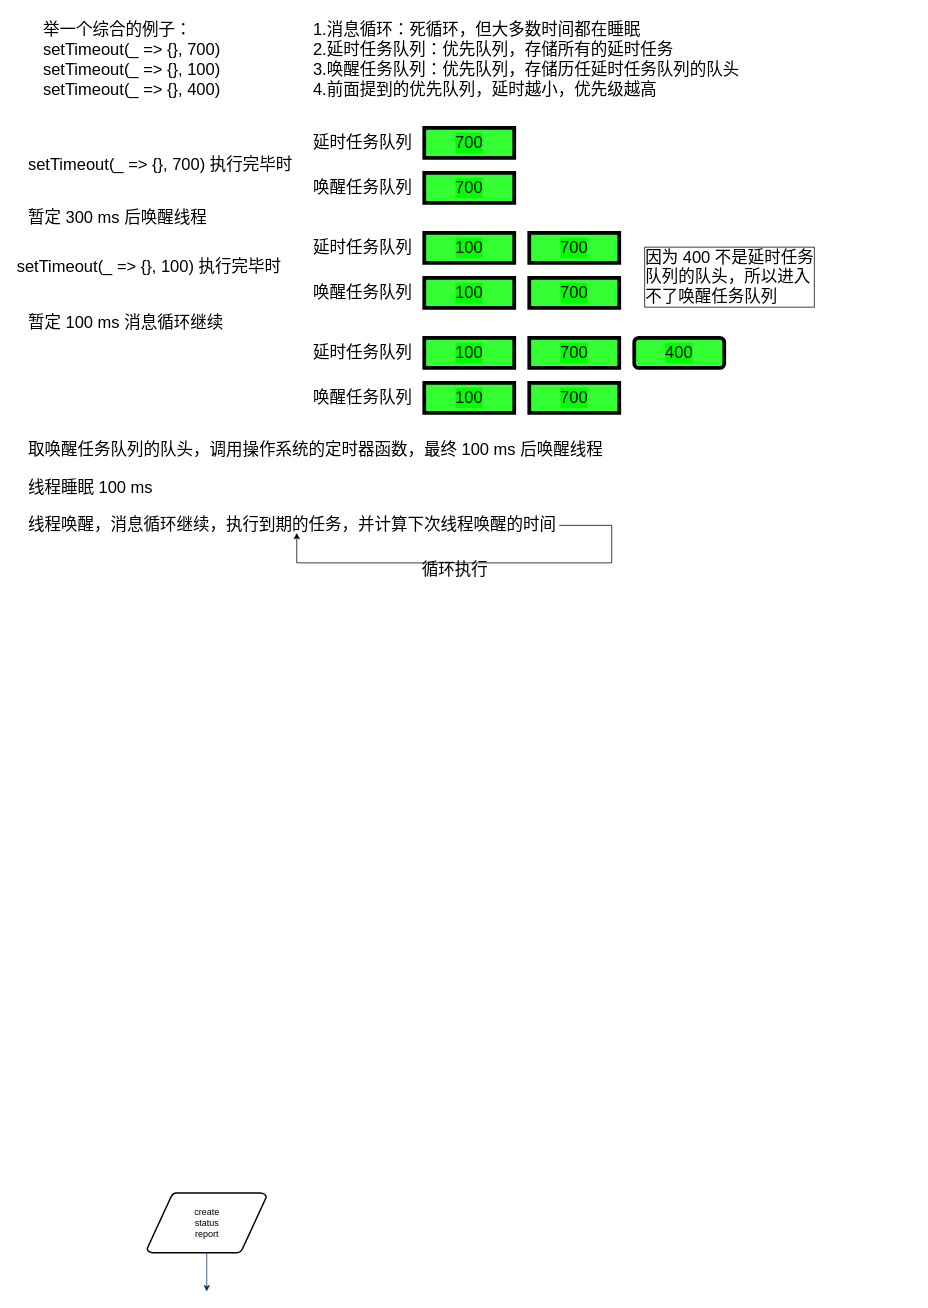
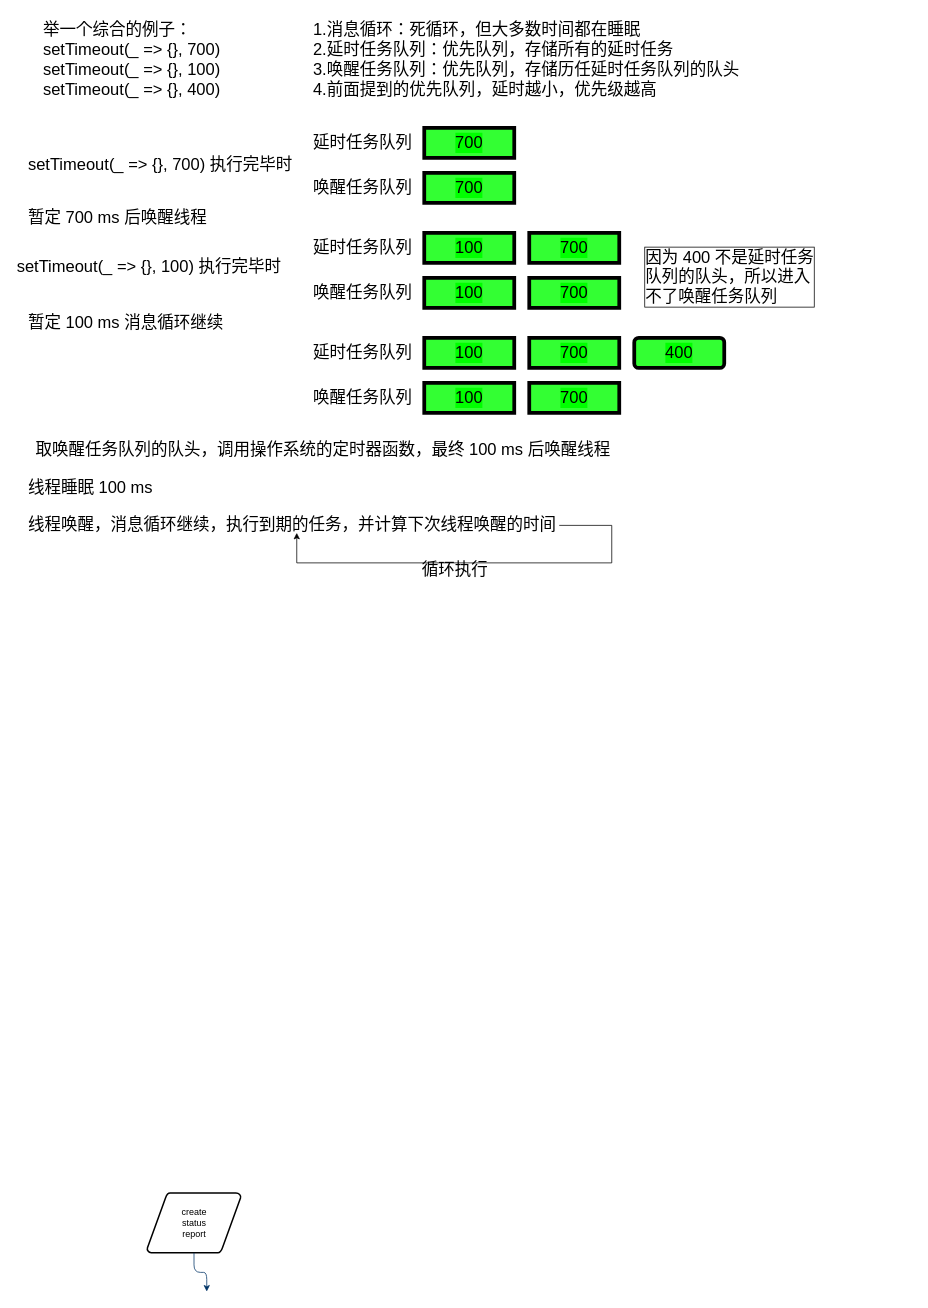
  <mxCell id="0" />
  <mxCell id="1" parent="0" />
- <mxCell id="2" value="create&#10;status&#10;report" style="shape=mxgraph.flowchart.data;strokeWidth=2;gradientColor=none;gradientDirection=north;fontStyle=0;html=1;" parent="1" vertex="1"><mxGeometry x="195.5" y="1590" width="159" height="80" as="geometry" /></mxCell>
+ <mxCell id="2" value="create&#10;status&#10;report" style="shape=mxgraph.flowchart.data;strokeWidth=2;gradientColor=none;gradientDirection=north;fontStyle=0;html=1;" parent="1" vertex="1"><mxGeometry x="195.5" y="1590" width="125" height="80" as="geometry" /></mxCell>
  <mxCell id="3" value="" style="edgeStyle=elbowEdgeStyle;elbow=vertical;exitX=0.5;exitY=1;exitPerimeter=0;entryX=0.5;entryY=0;entryPerimeter=0;fontStyle=1;strokeColor=#003366;strokeWidth=1;html=1;" parent="1" source="2" edge="1"><mxGeometry width="100" height="100" as="geometry"><mxPoint y="200" as="sourcePoint" x="-45" /><mxPoint x="275" y="1721.5" as="targetPoint" /></mxGeometry></mxCell>
  <mxCell id="4" value="举一个综合的例子：&lt;br&gt;setTimeout(_ =&amp;gt; {}, 700)&lt;br&gt;setTimeout(_ =&amp;gt; {}, 100)&lt;br&gt;setTimeout(_ =&amp;gt; {}, 400)" style="text;html=1;strokeColor=none;fillColor=none;align=left;verticalAlign=top;whiteSpace=wrap;rounded=0;strokeWidth=5;perimeterSpacing=1;fontSize=22;horizontal=1;" vertex="1" parent="1"><mxGeometry x="55" y="20" width="260" height="120" as="geometry" /></mxCell>
  <mxCell id="5" value="1.消息循环：死循环，但大多数时间都在睡眠&lt;br&gt;2.延时任务队列：优先队列，存储所有的延时任务&lt;br&gt;3.唤醒任务队列：优先队列，存储历任延时任务队列的队头&lt;br&gt;4.前面提到的优先队列，延时越小，优先级越高" style="text;html=1;strokeColor=none;fillColor=none;align=left;verticalAlign=top;whiteSpace=wrap;rounded=0;strokeWidth=5;perimeterSpacing=1;fontSize=22;horizontal=1;" vertex="1" parent="1"><mxGeometry x="415" y="20" width="658" height="120" as="geometry" /></mxCell>
  <mxCell id="6" value="setTimeout(_ =&amp;gt; {}, 700) 执行完毕时" style="text;html=1;strokeColor=none;fillColor=none;align=left;verticalAlign=top;whiteSpace=wrap;rounded=0;strokeWidth=5;perimeterSpacing=1;fontSize=22;horizontal=1;" vertex="1" parent="1"><mxGeometry x="35" y="200" width="360" height="40" as="geometry" /></mxCell>
  <mxCell id="7" value="setTimeout(_ =&amp;gt; {}, 100) 执行完毕时" style="text;html=1;strokeColor=none;fillColor=none;align=left;verticalAlign=top;whiteSpace=wrap;rounded=0;strokeWidth=5;perimeterSpacing=1;fontSize=22;horizontal=1;" vertex="1" parent="1"><mxGeometry x="20" y="335" width="360" height="40" as="geometry" /></mxCell>
  <mxCell id="8" value="延时任务队列" style="text;html=1;strokeColor=none;fillColor=none;align=left;verticalAlign=top;whiteSpace=wrap;rounded=0;strokeWidth=5;perimeterSpacing=1;fontSize=22;horizontal=1;fontStyle=0;fontColor=#000;" vertex="1" parent="1"><mxGeometry x="415" y="170" width="150" height="40" as="geometry" /></mxCell>
  <mxCell id="9" value="700" style="rounded=0;whiteSpace=wrap;html=1;fontSize=22;strokeWidth=5;align=center;verticalAlign=middle;labelBackgroundColor=#00FF00;fillColor=#33FF33;" vertex="1" parent="1"><mxGeometry x="565" y="170" width="120" height="40" as="geometry" /></mxCell>
  <mxCell id="10" value="唤醒任务队列" style="text;html=1;strokeColor=none;fillColor=none;align=left;verticalAlign=top;whiteSpace=wrap;rounded=0;strokeWidth=5;perimeterSpacing=1;fontSize=22;horizontal=1;fontStyle=0;fontColor=#000;" vertex="1" parent="1"><mxGeometry x="415" y="230" width="150" height="40" as="geometry" /></mxCell>
  <mxCell id="11" value="700" style="rounded=0;whiteSpace=wrap;html=1;fontSize=22;strokeWidth=5;align=center;verticalAlign=middle;labelBackgroundColor=#00FF00;fillColor=#33FF33;" vertex="1" parent="1"><mxGeometry x="565" y="230" width="120" height="40" as="geometry" /></mxCell>
  <mxCell id="12" value="延时任务队列" style="text;html=1;strokeColor=none;fillColor=none;align=left;verticalAlign=top;whiteSpace=wrap;rounded=0;strokeWidth=5;perimeterSpacing=1;fontSize=22;horizontal=1;fontStyle=0;fontColor=#000;" vertex="1" parent="1"><mxGeometry x="415" y="310" width="150" height="40" as="geometry" /></mxCell>
  <mxCell id="13" value="100" style="rounded=0;whiteSpace=wrap;html=1;fontSize=22;strokeWidth=5;align=center;verticalAlign=middle;labelBackgroundColor=#00FF00;fillColor=#33FF33;" vertex="1" parent="1"><mxGeometry x="565" y="310" width="120" height="40" as="geometry" /></mxCell>
  <mxCell id="14" value="唤醒任务队列" style="text;html=1;strokeColor=none;fillColor=none;align=left;verticalAlign=top;whiteSpace=wrap;rounded=0;strokeWidth=5;perimeterSpacing=1;fontSize=22;horizontal=1;fontStyle=0;fontColor=#000;" vertex="1" parent="1"><mxGeometry x="415" y="370" width="150" height="40" as="geometry" /></mxCell>
  <mxCell id="15" value="100" style="rounded=0;whiteSpace=wrap;html=1;fontSize=22;strokeWidth=5;align=center;verticalAlign=middle;labelBackgroundColor=#00FF00;fillColor=#33FF33;" vertex="1" parent="1"><mxGeometry x="565" y="370" width="120" height="40" as="geometry" /></mxCell>
  <mxCell id="16" value="700" style="rounded=0;whiteSpace=wrap;html=1;fontSize=22;strokeWidth=5;align=center;verticalAlign=middle;labelBackgroundColor=#00FF00;fillColor=#33FF33;" vertex="1" parent="1"><mxGeometry x="705" y="310" width="120" height="40" as="geometry" /></mxCell>
  <mxCell id="17" value="700" style="rounded=0;whiteSpace=wrap;html=1;fontSize=22;strokeWidth=5;align=center;verticalAlign=middle;labelBackgroundColor=#00FF00;fillColor=#33FF33;" vertex="1" parent="1"><mxGeometry x="705" y="370" width="120" height="40" as="geometry" /></mxCell>
  <mxCell id="18" value="延时任务队列" style="text;html=1;strokeColor=none;fillColor=none;align=left;verticalAlign=top;whiteSpace=wrap;rounded=0;strokeWidth=5;perimeterSpacing=1;fontSize=22;horizontal=1;fontStyle=0;fontColor=#000;" vertex="1" parent="1"><mxGeometry x="415" y="450" width="150" height="40" as="geometry" /></mxCell>
  <mxCell id="19" value="100" style="rounded=0;whiteSpace=wrap;html=1;fontSize=22;strokeWidth=5;align=center;verticalAlign=middle;labelBackgroundColor=#00FF00;fillColor=#33FF33;" vertex="1" parent="1"><mxGeometry x="565" y="450" width="120" height="40" as="geometry" /></mxCell>
  <mxCell id="20" value="唤醒任务队列" style="text;html=1;strokeColor=none;fillColor=none;align=left;verticalAlign=top;whiteSpace=wrap;rounded=0;strokeWidth=5;perimeterSpacing=1;fontSize=22;horizontal=1;fontStyle=0;fontColor=#000;" vertex="1" parent="1"><mxGeometry x="415" y="510" width="150" height="40" as="geometry" /></mxCell>
  <mxCell id="21" value="100" style="rounded=0;whiteSpace=wrap;html=1;fontSize=22;strokeWidth=5;align=center;verticalAlign=middle;labelBackgroundColor=#00FF00;fillColor=#33FF33;" vertex="1" parent="1"><mxGeometry x="565" y="510" width="120" height="40" as="geometry" /></mxCell>
  <mxCell id="22" value="700" style="rounded=0;whiteSpace=wrap;html=1;fontSize=22;strokeWidth=5;align=center;verticalAlign=middle;labelBackgroundColor=#00FF00;fillColor=#33FF33;" vertex="1" parent="1"><mxGeometry x="705" y="450" width="120" height="40" as="geometry" /></mxCell>
  <mxCell id="23" value="700" style="rounded=0;whiteSpace=wrap;html=1;fontSize=22;strokeWidth=5;align=center;verticalAlign=middle;labelBackgroundColor=#00FF00;fillColor=#33FF33;" vertex="1" parent="1"><mxGeometry x="705" y="510" width="120" height="40" as="geometry" /></mxCell>
  <mxCell id="24" value="400" style="whiteSpace=wrap;html=1;fontSize=22;strokeWidth=5;align=center;verticalAlign=middle;labelBackgroundColor=#00FF00;fillColor=#33FF33;rounded=1;" vertex="1" parent="1"><mxGeometry x="845" y="450" width="120" height="40" as="geometry" /></mxCell>
  <mxCell id="25" value="因为 400 不是延时任务&lt;br&gt;队列的队头，所以进入&lt;br&gt;不了唤醒任务队列" style="text;html=1;strokeColor=none;fillColor=none;align=left;verticalAlign=top;whiteSpace=wrap;rounded=0;strokeWidth=5;perimeterSpacing=1;fontSize=22;horizontal=1;labelBorderColor=#000000;spacingTop=2;spacingLeft=2;spacingBottom=2;spacingRight=8;" vertex="1" parent="1"><mxGeometry x="855" y="320" width="360" height="90" as="geometry" /></mxCell>
- <mxCell id="26" value="取唤醒任务队列的队头，调用操作系统的定时器函数，最终 100 ms 后唤醒线程" style="text;html=1;strokeColor=none;fillColor=none;align=left;verticalAlign=top;whiteSpace=wrap;rounded=0;strokeWidth=5;perimeterSpacing=1;fontSize=22;horizontal=1;" vertex="1" parent="1"><mxGeometry x="35" y="580" width="800" height="40" as="geometry" /></mxCell>
+ <mxCell id="26" value="取唤醒任务队列的队头，调用操作系统的定时器函数，最终 100 ms 后唤醒线程" style="text;html=1;strokeColor=none;fillColor=none;align=left;verticalAlign=top;whiteSpace=wrap;rounded=0;strokeWidth=5;perimeterSpacing=1;fontSize=22;horizontal=1;" vertex="1" parent="1"><mxGeometry x="45" y="580" width="800" height="40" as="geometry" /></mxCell>
  <mxCell id="27" value="线程睡眠 100 ms" style="text;html=1;strokeColor=none;fillColor=none;align=left;verticalAlign=top;whiteSpace=wrap;rounded=0;strokeWidth=5;perimeterSpacing=1;fontSize=22;horizontal=1;" vertex="1" parent="1"><mxGeometry x="35" y="630" width="800" height="40" as="geometry" /></mxCell>
  <mxCell id="28" value="线程唤醒，消息循环继续，执行到期的任务，并计算下次线程唤醒的时间" style="text;html=1;strokeColor=none;fillColor=none;align=left;verticalAlign=top;whiteSpace=wrap;rounded=0;strokeWidth=5;perimeterSpacing=1;fontSize=22;horizontal=1;" vertex="1" parent="1"><mxGeometry x="35" y="680" width="710" height="40" as="geometry" /></mxCell>
  <mxCell id="29" value="" style="endArrow=none;html=1;fontSize=22;fontColor=#000;" edge="1" parent="1"><mxGeometry width="50" height="50" relative="1" as="geometry"><mxPoint x="745" y="700" as="sourcePoint" /><mxPoint x="815" y="700" as="targetPoint" /></mxGeometry></mxCell>
  <mxCell id="30" value="" style="endArrow=none;html=1;fontSize=22;fontColor=#000;" edge="1" parent="1"><mxGeometry width="50" height="50" relative="1" as="geometry"><mxPoint x="815" y="750" as="sourcePoint" /><mxPoint x="815" y="700" as="targetPoint" /></mxGeometry></mxCell>
  <mxCell id="31" value="" style="endArrow=none;html=1;fontSize=22;fontColor=#000;" edge="1" parent="1"><mxGeometry width="50" height="50" relative="1" as="geometry"><mxPoint x="395" y="750" as="sourcePoint" /><mxPoint x="815" y="750" as="targetPoint" /></mxGeometry></mxCell>
  <mxCell id="32" value="" style="endArrow=classic;html=1;fontSize=22;fontColor=#000;" edge="1" parent="1"><mxGeometry width="50" height="50" relative="1" as="geometry"><mxPoint x="395" y="750" as="sourcePoint" /><mxPoint x="395" y="710" as="targetPoint" /></mxGeometry></mxCell>
  <mxCell id="33" value="循环执行" style="text;html=1;strokeColor=none;fillColor=none;align=left;verticalAlign=top;whiteSpace=wrap;rounded=0;strokeWidth=5;perimeterSpacing=1;fontSize=22;horizontal=1;" vertex="1" parent="1"><mxGeometry x="560" y="740" width="100" height="40" as="geometry" /></mxCell>
- <mxCell id="34" value="暂定 300 ms 后唤醒线程" style="text;html=1;strokeColor=none;fillColor=none;align=left;verticalAlign=top;whiteSpace=wrap;rounded=0;strokeWidth=5;perimeterSpacing=1;fontSize=22;horizontal=1;" vertex="1" parent="1"><mxGeometry x="35" y="270" width="800" height="40" as="geometry" /></mxCell>
+ <mxCell id="34" value="暂定 700 ms 后唤醒线程" style="text;html=1;strokeColor=none;fillColor=none;align=left;verticalAlign=top;whiteSpace=wrap;rounded=0;strokeWidth=5;perimeterSpacing=1;fontSize=22;horizontal=1;" vertex="1" parent="1"><mxGeometry x="35" y="270" width="800" height="40" as="geometry" /></mxCell>
  <mxCell id="35" value="暂定 100 ms 消息循环继续" style="text;html=1;strokeColor=none;fillColor=none;align=left;verticalAlign=top;whiteSpace=wrap;rounded=0;strokeWidth=5;perimeterSpacing=1;fontSize=22;horizontal=1;" vertex="1" parent="1"><mxGeometry x="35" y="410" width="800" height="40" as="geometry" /></mxCell>
